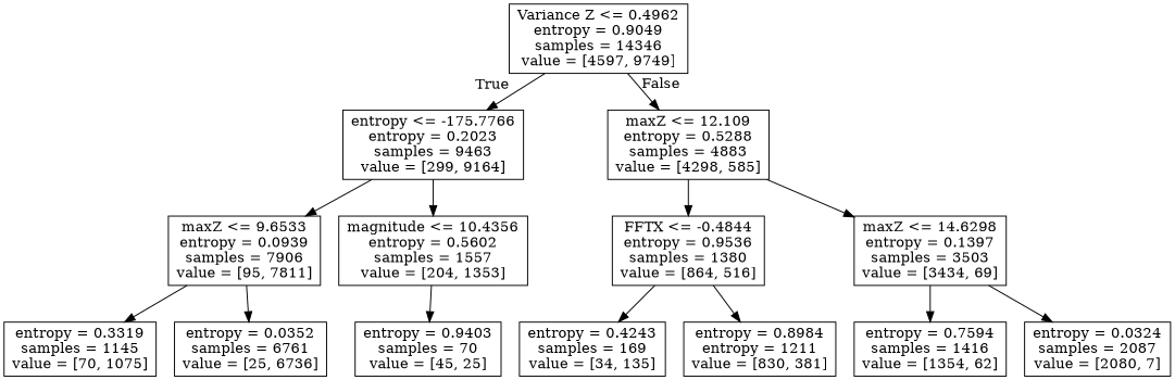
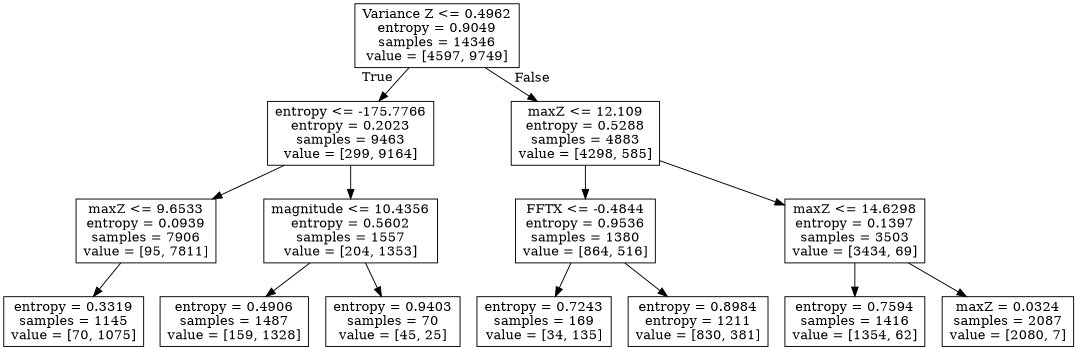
  digraph {
    node [shape=box]
    n1 [label="Variance Z <= 0.4962\nentropy = 0.9049\nsamples = 14346\nvalue = [4597, 9749]"]
    n2 [label="entropy <= -175.7766\nentropy = 0.2023\nsamples = 9463\nvalue = [299, 9164]"]
    n3 [label="maxZ <= 12.109\nentropy = 0.5288\nsamples = 4883\nvalue = [4298, 585]"]
    n4 [label="maxZ <= 9.6533\nentropy = 0.0939\nsamples = 7906\nvalue = [95, 7811]"]
    n5 [label="magnitude <= 10.4356\nentropy = 0.5602\nsamples = 1557\nvalue = [204, 1353]"]
    n6 [label="FFTX <= -0.4844\nentropy = 0.9536\nsamples = 1380\nvalue = [864, 516]"]
    n7 [label="maxZ <= 14.6298\nentropy = 0.1397\nsamples = 3503\nvalue = [3434, 69]"]
    n8 [label="entropy = 0.3319\nsamples = 1145\nvalue = [70, 1075]"]
-   n9 [label="entropy = 0.0352\nsamples = 6761\nvalue = [25, 6736]"]
+   n10 [label="entropy = 0.4906\nsamples = 1487\nvalue = [159, 1328]"]
    n11 [label="entropy = 0.9403\nsamples = 70\nvalue = [45, 25]"]
-   n12 [label="entropy = 0.4243\nsamples = 169\nvalue = [34, 135]"]
+   n12 [label="entropy = 0.7243\nsamples = 169\nvalue = [34, 135]"]
    n13 [label="entropy = 0.8984\nentropy = 1211\nvalue = [830, 381]"]
    n14 [label="entropy = 0.7594\nsamples = 1416\nvalue = [1354, 62]"]
-   n15 [label="entropy = 0.0324\nsamples = 2087\nvalue = [2080, 7]"]
+   n15 [label="maxZ = 0.0324\nsamples = 2087\nvalue = [2080, 7]"]
    n1 -> n2 [headlabel=True labelangle=45 labeldistance=2.5]
    n1 -> n3 [headlabel=False labelangle=-45 labeldistance=2.5]
    n2 -> n4
    n2 -> n5
    n3 -> n6
    n3 -> n7
    n4 -> n8
-   n4 -> n9
+   n5 -> n10
    n5 -> n11
    n6 -> n12
    n6 -> n13
    n7 -> n14
    n7 -> n15
  }
